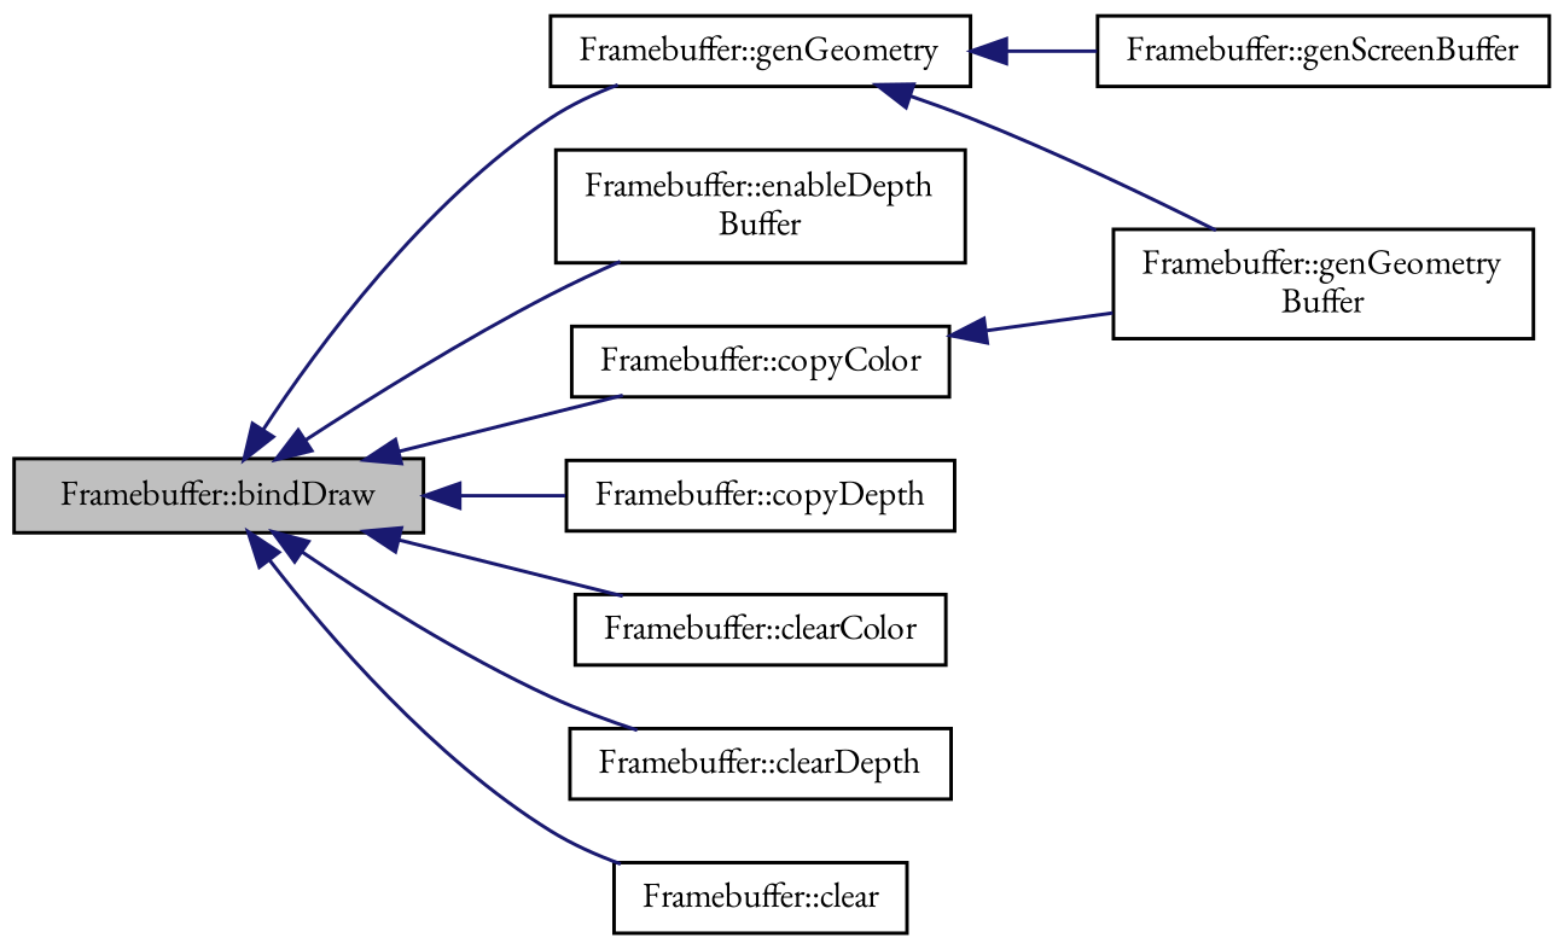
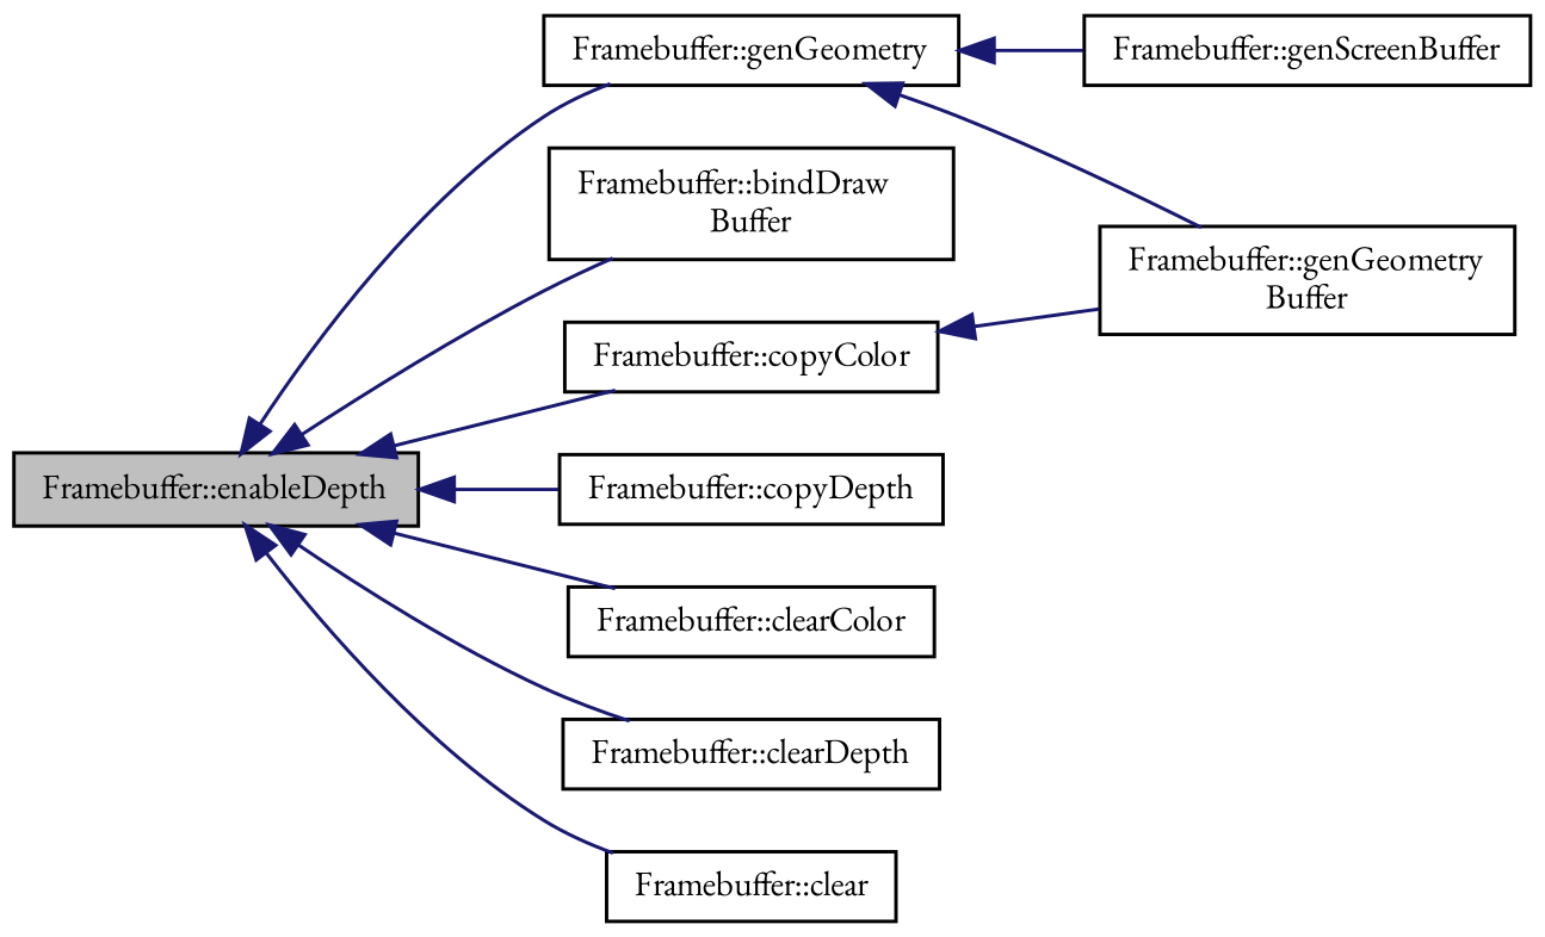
  digraph {
    fontname="EB Garamond"
    rankdir=LR
    node [color=black fillcolor=white fontname="EB Garamond" fontsize=10 shape=record style=filled]
    edge [color=midnightblue dir=back fontname="EB Garamond" fontsize=10 labelfontname=Helvetica labelfontsize=10 style=solid]
-   n1 [fillcolor=grey75 fontcolor=black height=0.2 label="Framebuffer::bindDraw" width=0.4]
+   n1 [fillcolor=grey75 fontcolor=black height=0.2 label="Framebuffer::enableDepth" width=0.4]
    n2 [height=0.2 label="Framebuffer::genGeometry" width=0.4]
-   n3 [height=0.2 label="Framebuffer::enableDepth\lBuffer" width=0.4]
+   n3 [height=0.2 label="Framebuffer::bindDraw\lBuffer" width=0.4]
    n4 [height=0.2 label="Framebuffer::copyColor" width=0.4]
    n5 [height=0.2 label="Framebuffer::copyDepth" width=0.4]
    n6 [height=0.2 label="Framebuffer::clearColor" width=0.4]
    n7 [height=0.2 label="Framebuffer::clearDepth" width=0.4]
    n8 [height=0.2 label="Framebuffer::clear" width=0.4]
    n9 [height=0.2 label="Framebuffer::genGeometry\lBuffer" width=0.4]
    n10 [height=0.2 label="Framebuffer::genScreenBuffer" width=0.4]
    n1 -> n2
    n1 -> n3
    n1 -> n4
    n1 -> n5
    n1 -> n6
    n1 -> n7
    n1 -> n8
    n2 -> n9
    n2 -> n10
    n4 -> n9
  }
